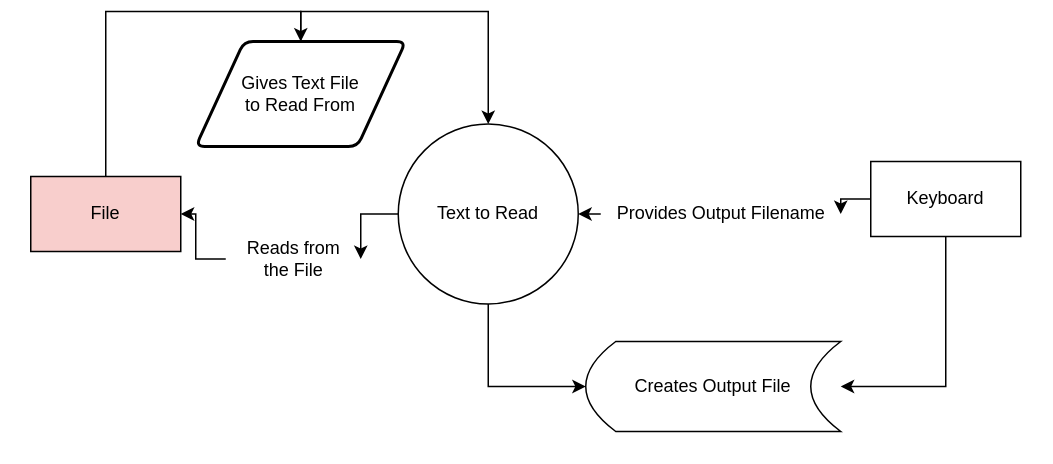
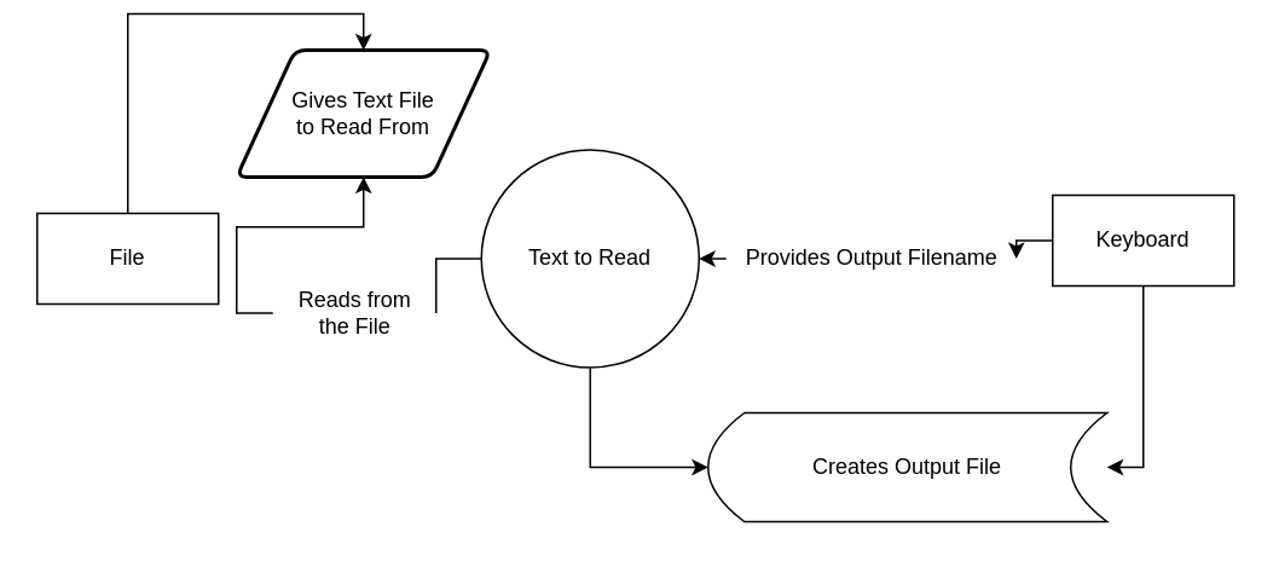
  <mxCell id="0" />
  <mxCell id="1" parent="0" />
  <mxCell id="2" style="edgeStyle=orthogonalEdgeStyle;rounded=0;orthogonalLoop=1;jettySize=auto;html=1;exitX=0.5;exitY=1;exitDx=0;exitDy=0;entryX=1;entryY=0.5;entryDx=0;entryDy=0;" edge="1" parent="1" source="4" target="14"><mxGeometry relative="1" as="geometry" /></mxCell>
  <mxCell id="3" style="edgeStyle=orthogonalEdgeStyle;rounded=0;orthogonalLoop=1;jettySize=auto;html=1;exitX=0;exitY=0.5;exitDx=0;exitDy=0;entryX=1;entryY=0.5;entryDx=0;entryDy=0;" edge="1" parent="1" source="16" target="9"><mxGeometry relative="1" as="geometry" /></mxCell>
  <mxCell id="4" value="Keyboard" style="html=1;dashed=0;whiteSpace=wrap;" vertex="1" parent="1"><mxGeometry x="580" y="100" width="100" height="50" as="geometry" /></mxCell>
- <mxCell id="5" style="edgeStyle=orthogonalEdgeStyle;rounded=0;orthogonalLoop=1;jettySize=auto;html=1;exitX=0.5;exitY=0;exitDx=0;exitDy=0;entryX=0.5;entryY=0;entryDx=0;entryDy=0;" edge="1" parent="1" source="13" target="9"><mxGeometry relative="1" as="geometry" /></mxCell>
- <mxCell id="6" value="File" style="html=1;dashed=0;whiteSpace=wrap;fillColor=#f8cecc;" vertex="1" parent="1"><mxGeometry x="20" y="110" width="100" height="50" as="geometry" /></mxCell>
- <mxCell id="7" style="edgeStyle=orthogonalEdgeStyle;rounded=0;orthogonalLoop=1;jettySize=auto;html=1;exitX=0;exitY=0.5;exitDx=0;exitDy=0;entryX=1;entryY=0.5;entryDx=0;entryDy=0;" edge="1" parent="1" source="11" target="6"><mxGeometry relative="1" as="geometry" /></mxCell>
+ <mxCell id="6" value="File" style="html=1;dashed=0;whiteSpace=wrap;" vertex="1" parent="1"><mxGeometry x="20" y="110" width="100" height="50" as="geometry" /></mxCell>
+ <mxCell id="7" style="edgeStyle=orthogonalEdgeStyle;rounded=0;orthogonalLoop=1;jettySize=auto;html=1;exitX=0;exitY=0.5;exitDx=0;exitDy=0;" edge="1" parent="1" source="11" target="13"><mxGeometry relative="1" as="geometry" /></mxCell>
  <mxCell id="8" style="edgeStyle=orthogonalEdgeStyle;rounded=0;orthogonalLoop=1;jettySize=auto;html=1;exitX=0.5;exitY=1;exitDx=0;exitDy=0;entryX=0;entryY=0.5;entryDx=0;entryDy=0;" edge="1" parent="1" source="9" target="14"><mxGeometry relative="1" as="geometry" /></mxCell>
  <mxCell id="9" value="Text to Read" style="shape=ellipse;html=1;dashed=0;whiteSpace=wrap;perimeter=ellipsePerimeter;" vertex="1" parent="1"><mxGeometry x="265" y="75" width="120" height="120" as="geometry" /></mxCell>
- <mxCell id="10" value="" style="edgeStyle=orthogonalEdgeStyle;rounded=0;orthogonalLoop=1;jettySize=auto;html=1;exitX=0;exitY=0.5;exitDx=0;exitDy=0;entryX=1;entryY=0.5;entryDx=0;entryDy=0;" edge="1" parent="1" source="9" target="11"><mxGeometry relative="1" as="geometry"><mxPoint x="265" y="135" as="sourcePoint" /><mxPoint x="120" y="135" as="targetPoint" /></mxGeometry></mxCell>
+ <mxCell id="10" value="" style="edgeStyle=orthogonalEdgeStyle;rounded=0;orthogonalLoop=1;jettySize=auto;html=1;exitX=0;exitY=0.5;exitDx=0;exitDy=0;entryX=1;entryY=0.5;entryDx=0;entryDy=0;endArrow=none;" edge="1" parent="1" source="9" target="11"><mxGeometry relative="1" as="geometry"><mxPoint x="265" y="135" as="sourcePoint" /><mxPoint x="120" y="135" as="targetPoint" /></mxGeometry></mxCell>
  <mxCell id="11" value="Reads from&lt;div&gt;the File&lt;/div&gt;" style="text;html=1;align=center;verticalAlign=middle;resizable=0;points=[];autosize=1;strokeColor=none;fillColor=none;" vertex="1" parent="1"><mxGeometry x="150" y="145" width="90" height="40" as="geometry" /></mxCell>
  <mxCell id="12" value="" style="edgeStyle=orthogonalEdgeStyle;rounded=0;orthogonalLoop=1;jettySize=auto;html=1;exitX=0.5;exitY=0;exitDx=0;exitDy=0;entryX=0.5;entryY=0;entryDx=0;entryDy=0;" edge="1" parent="1" source="6" target="13"><mxGeometry relative="1" as="geometry"><mxPoint x="70" y="110" as="sourcePoint" /><mxPoint x="325" y="75" as="targetPoint" /></mxGeometry></mxCell>
  <mxCell id="13" value="Gives Text File&lt;div&gt;to Read From&lt;/div&gt;" style="shape=parallelogram;html=1;strokeWidth=2;perimeter=parallelogramPerimeter;whiteSpace=wrap;rounded=1;arcSize=12;size=0.23;" vertex="1" parent="1"><mxGeometry x="130" y="20" width="140" height="70" as="geometry" /></mxCell>
- <mxCell id="14" value="&lt;span style=&quot;text-wrap: nowrap;&quot;&gt;Creates Output File&lt;/span&gt;" style="shape=dataStorage;whiteSpace=wrap;html=1;fixedSize=1;" vertex="1" parent="1"><mxGeometry x="390" y="220" width="170" height="60" as="geometry" /></mxCell>
+ <mxCell id="14" value="&lt;span style=&quot;text-wrap: nowrap;&quot;&gt;Creates Output File&lt;/span&gt;" style="shape=dataStorage;whiteSpace=wrap;html=1;fixedSize=1;" vertex="1" parent="1"><mxGeometry x="390" y="220" width="220" height="60" as="geometry" /></mxCell>
  <mxCell id="15" value="" style="edgeStyle=orthogonalEdgeStyle;rounded=0;orthogonalLoop=1;jettySize=auto;html=1;exitX=0;exitY=0.5;exitDx=0;exitDy=0;entryX=1;entryY=0.5;entryDx=0;entryDy=0;" edge="1" parent="1" source="4" target="16"><mxGeometry relative="1" as="geometry"><mxPoint x="580" y="135" as="sourcePoint" /><mxPoint x="385" y="135" as="targetPoint" /></mxGeometry></mxCell>
  <mxCell id="16" value="Provides Output Filename" style="text;html=1;align=center;verticalAlign=middle;resizable=0;points=[];autosize=1;strokeColor=none;fillColor=none;" vertex="1" parent="1"><mxGeometry x="400" y="120" width="160" height="30" as="geometry" /></mxCell>
